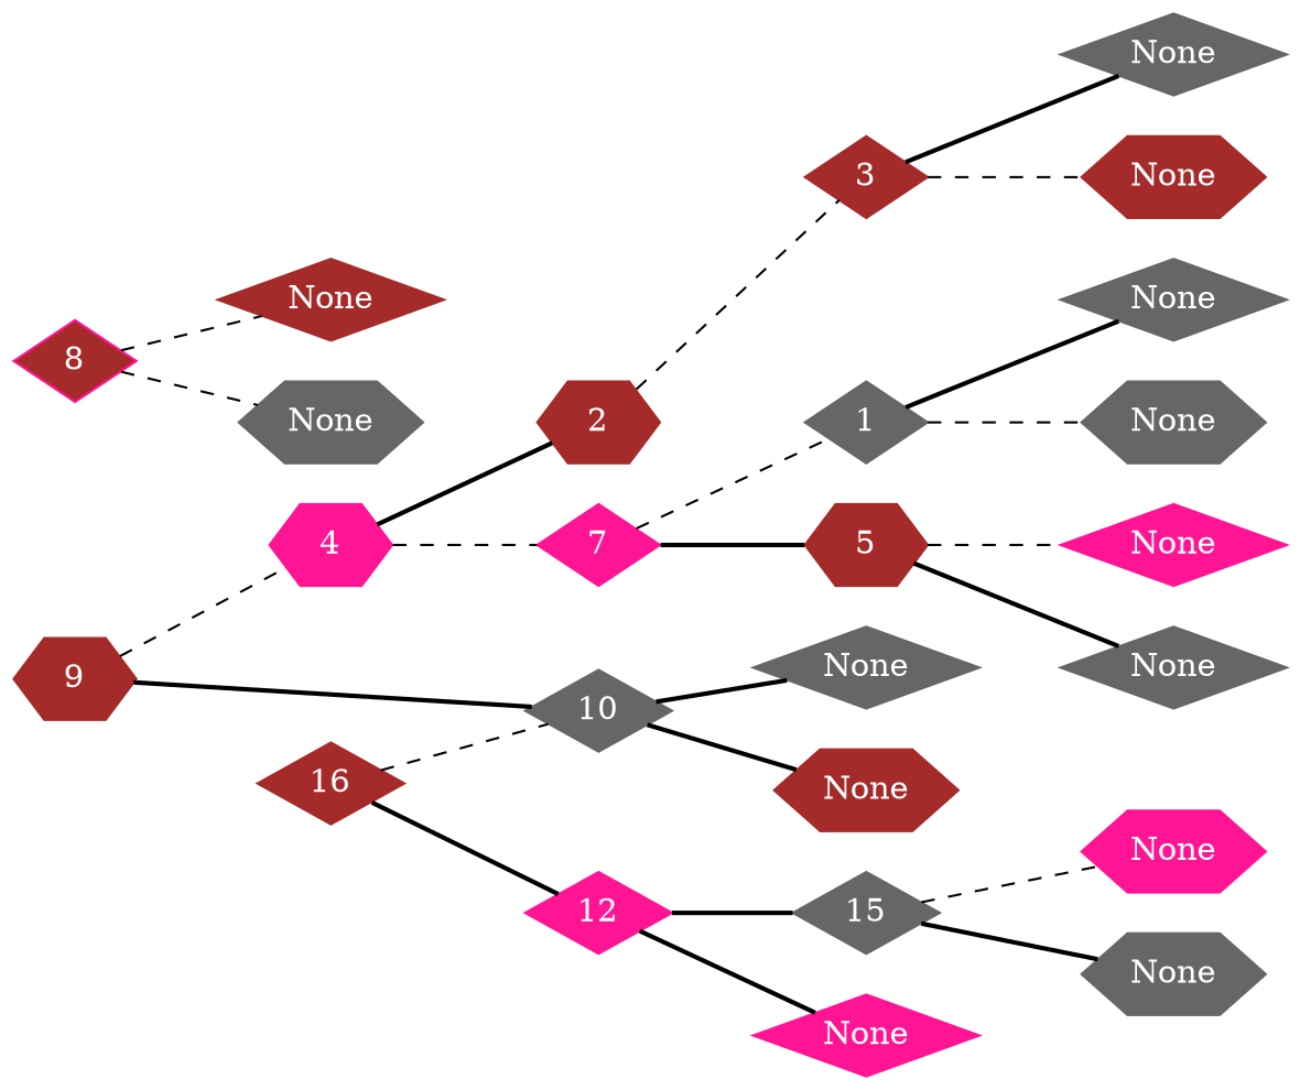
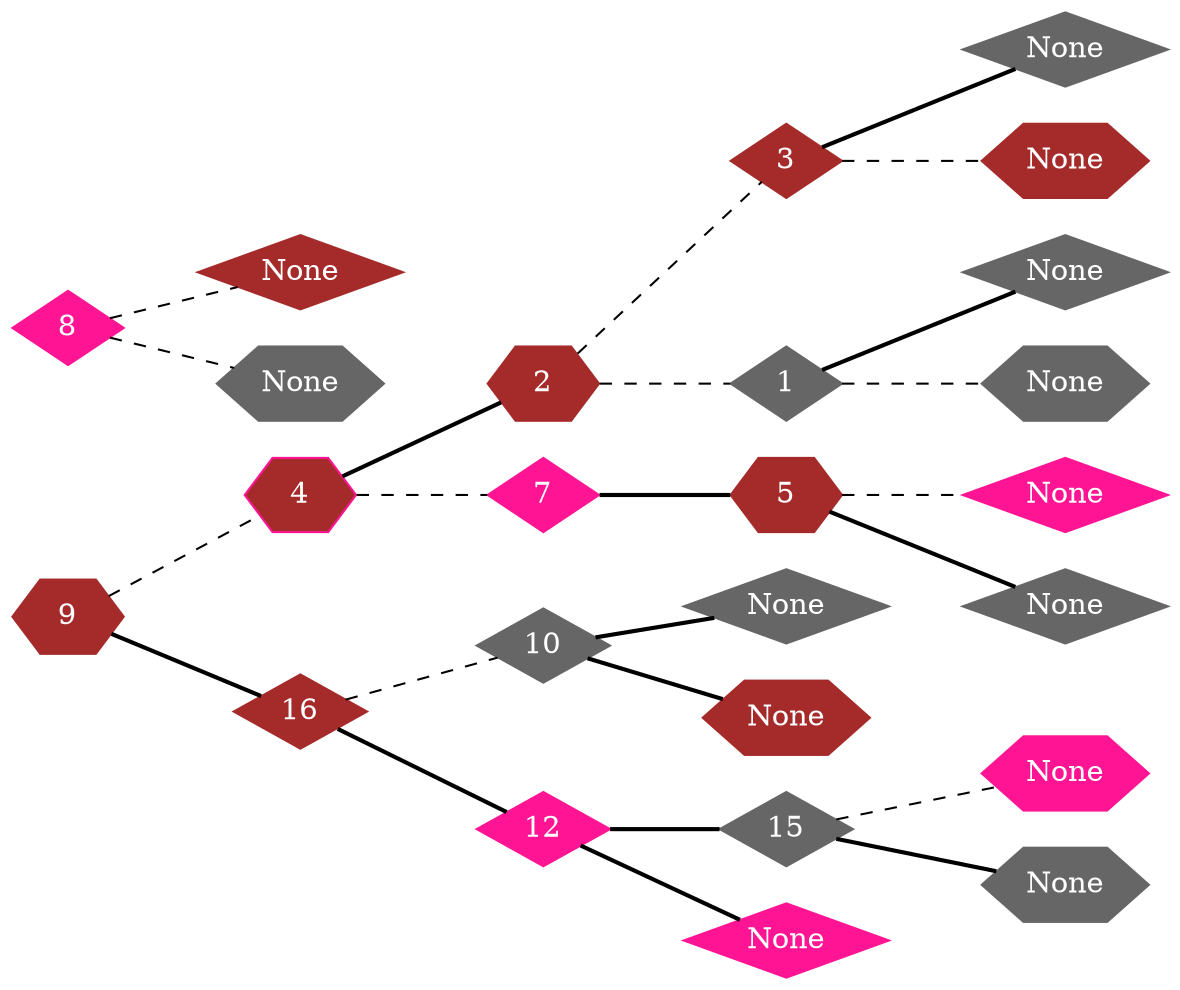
  graph {
    rankdir=LR
    node [color=gray40 fontcolor=white shape=diamond style=filled]
    edge [style=bold]
    n1 [color=brown label=9 shape=hexagon]
-   n2 [color=deeppink label=4 shape=hexagon]
+   n2 [color=deeppink label=4 shape=hexagon fillcolor=brown]
    n3 [color=brown label=16]
    n4 [color=brown label=2 shape=hexagon]
    n5 [color=deeppink label=7]
    n6 [label=10]
    n7 [color=deeppink label=12]
    n8 [label=1]
    n9 [color=brown label=3]
    n10 [color=brown label=5 shape=hexagon]
    n11 [label=None]
    n12 [label=None shape=hexagon]
    n13 [label=None]
    n14 [color=brown label=None shape=hexagon]
    n15 [color=deeppink label=None]
    n16 [label=None]
-   n17 [color=deeppink label=8 fillcolor=brown]
+   n17 [color=deeppink label=8]
    n18 [color=brown label=None]
    n19 [label=None shape=hexagon]
    n20 [color=brown label=None shape=hexagon]
    n21 [label=None]
    n22 [color=deeppink label=None]
    n23 [label=15]
    n24 [color=deeppink label=None shape=hexagon]
    n25 [label=None shape=hexagon]
    n1 -- n2 [style=dashed]
-   n1 -- n6
+   n1 -- n3
    n2 -- n4
    n2 -- n5 [style=dashed]
    n3 -- n6 [style=dashed]
    n3 -- n7
-   n5 -- n8 [style=dashed]
+   n4 -- n8 [style=dashed]
    n4 -- n9 [style=dashed]
    n5 -- n10
    n6 -- n20
    n6 -- n21
    n7 -- n22
    n7 -- n23
    n8 -- n11
    n8 -- n12 [style=dashed]
    n9 -- n13
    n9 -- n14 [style=dashed]
    n10 -- n15 [style=dashed]
    n10 -- n16
    n17 -- n18 [style=dashed]
    n17 -- n19 [style=dashed]
    n23 -- n24 [style=dashed]
    n23 -- n25
  }
